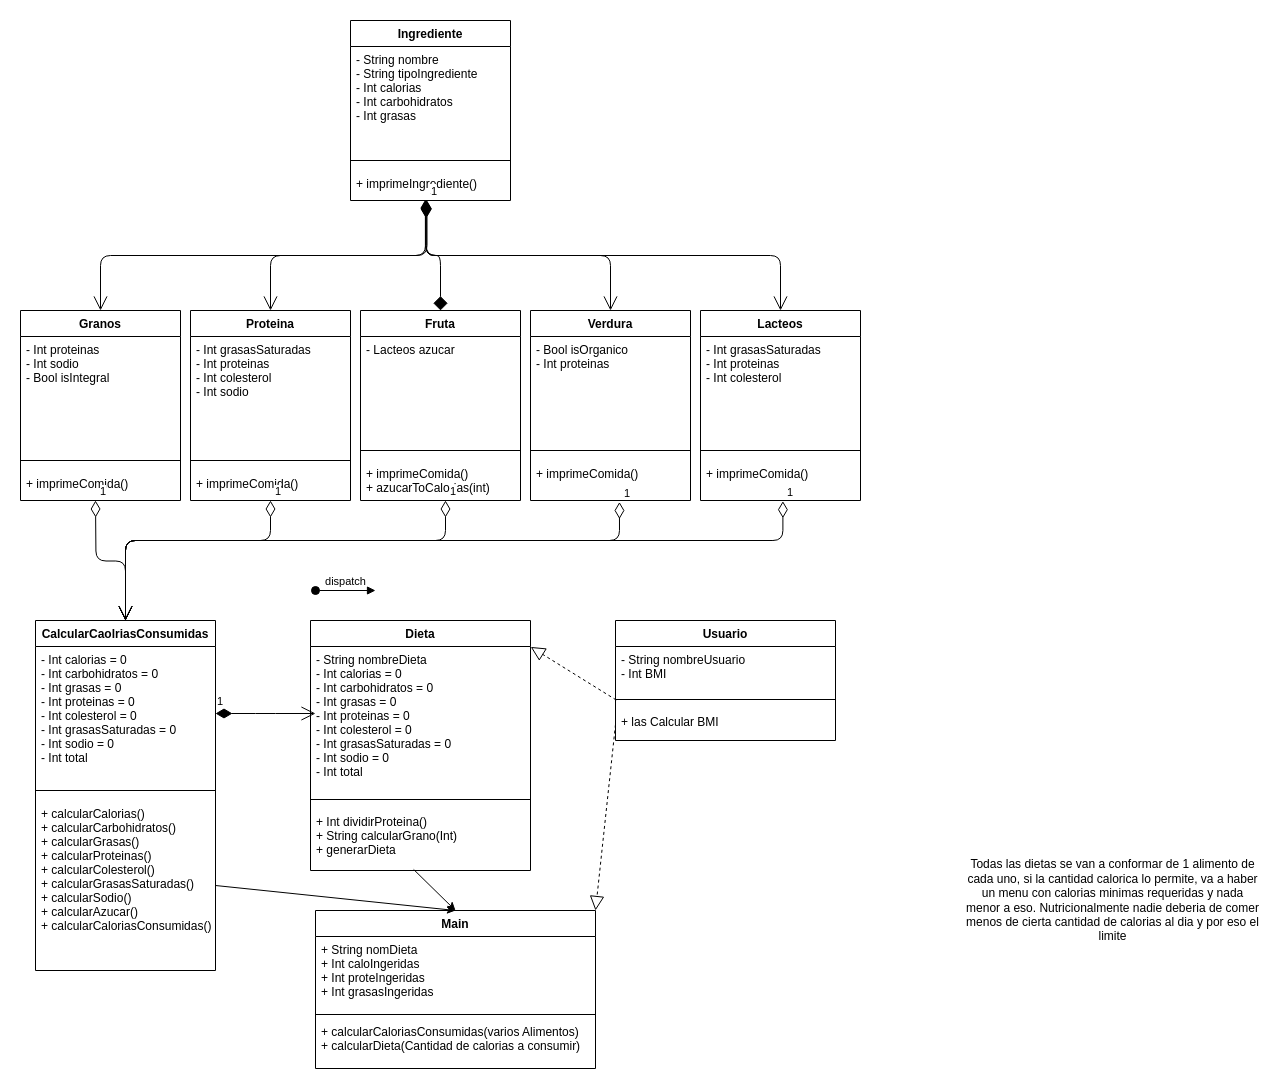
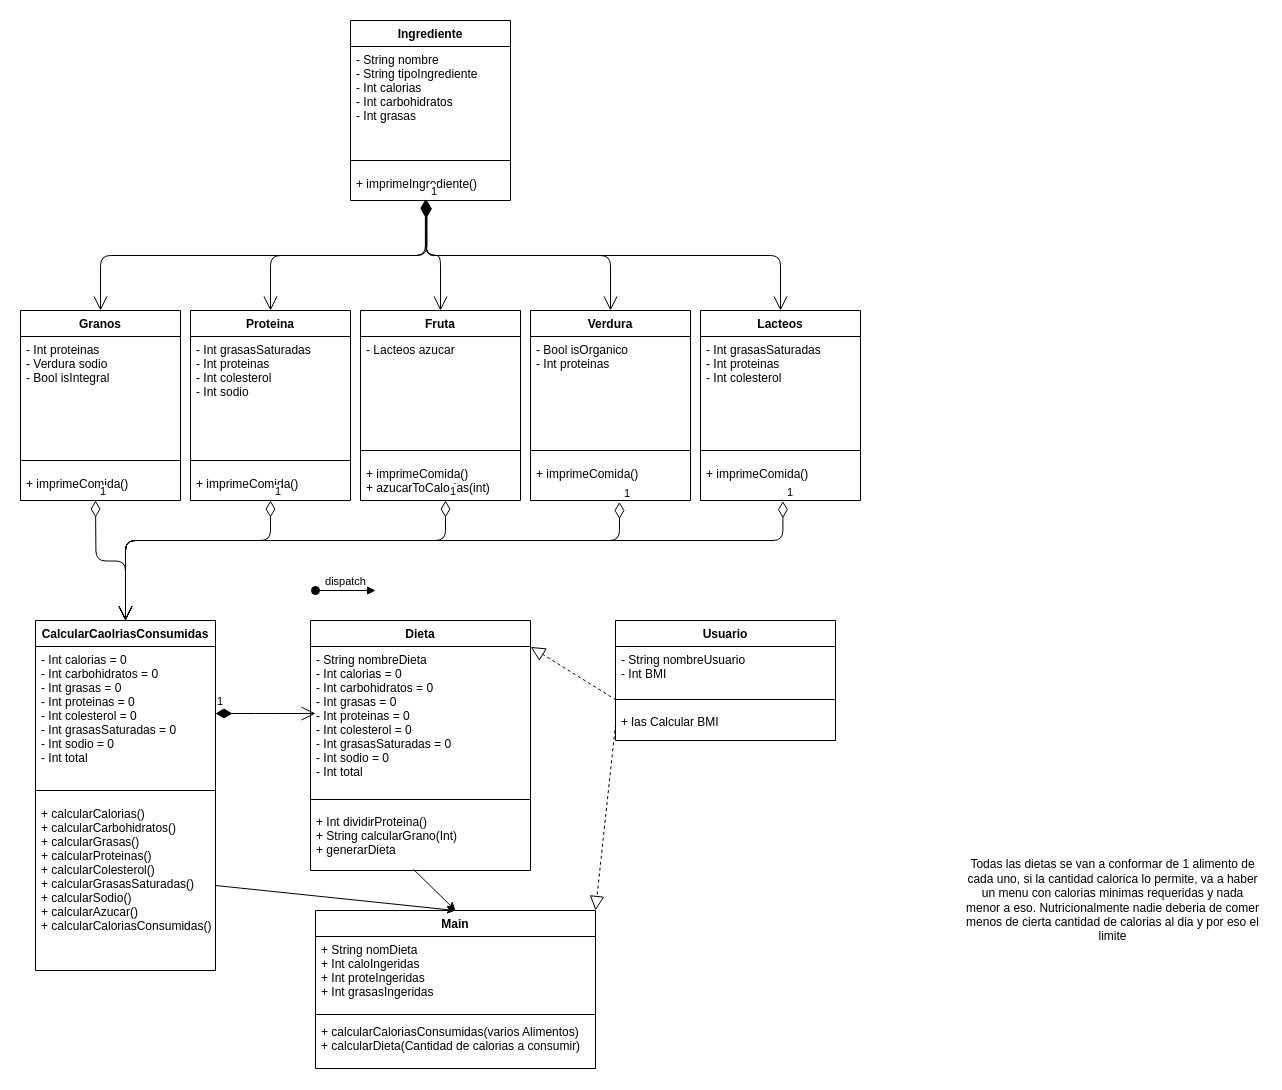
  <mxCell id="0" />
  <mxCell id="1" parent="0" />
  <mxCell id="2" value="Ingrediente" style="swimlane;fontStyle=1;align=center;verticalAlign=top;childLayout=stackLayout;horizontal=1;startSize=26;horizontalStack=0;resizeParent=1;resizeParentMax=0;resizeLast=0;collapsible=1;marginBottom=0;" parent="1" vertex="1"><mxGeometry x="350" y="20" width="160" height="180" as="geometry" /></mxCell>
  <mxCell id="3" value="- String nombre&#10;- String tipoIngrediente&#10;- Int calorias&#10;- Int carbohidratos&#10;- Int grasas" style="text;strokeColor=none;fillColor=none;align=left;verticalAlign=top;spacingLeft=4;spacingRight=4;overflow=hidden;rotatable=0;points=[[0,0.5],[1,0.5]];portConstraint=eastwest;" parent="2" vertex="1"><mxGeometry y="26" width="160" height="104" as="geometry" /></mxCell>
  <mxCell id="4" value="" style="line;strokeWidth=1;fillColor=none;align=left;verticalAlign=middle;spacingTop=-1;spacingLeft=3;spacingRight=3;rotatable=0;labelPosition=right;points=[];portConstraint=eastwest;strokeColor=inherit;" parent="2" vertex="1"><mxGeometry y="130" width="160" height="20" as="geometry" /></mxCell>
  <mxCell id="5" value="+ imprimeIngrediente()" style="text;strokeColor=none;fillColor=none;align=left;verticalAlign=top;spacingLeft=4;spacingRight=4;overflow=hidden;rotatable=0;points=[[0,0.5],[1,0.5]];portConstraint=eastwest;" parent="2" vertex="1"><mxGeometry y="150" width="160" height="30" as="geometry" /></mxCell>
  <mxCell id="6" value="Granos" style="swimlane;fontStyle=1;align=center;verticalAlign=top;childLayout=stackLayout;horizontal=1;startSize=26;horizontalStack=0;resizeParent=1;resizeParentMax=0;resizeLast=0;collapsible=1;marginBottom=0;" parent="1" vertex="1"><mxGeometry x="20" y="310" width="160" height="190" as="geometry" /></mxCell>
- <mxCell id="7" value="- Int proteinas&#10;- Int sodio&#10;- Bool isIntegral" style="text;strokeColor=none;fillColor=none;align=left;verticalAlign=top;spacingLeft=4;spacingRight=4;overflow=hidden;rotatable=0;points=[[0,0.5],[1,0.5]];portConstraint=eastwest;" parent="6" vertex="1"><mxGeometry y="26" width="160" height="114" as="geometry" /></mxCell>
+ <mxCell id="7" value="- Int proteinas&#10;- Verdura sodio&#10;- Bool isIntegral" style="text;strokeColor=none;fillColor=none;align=left;verticalAlign=top;spacingLeft=4;spacingRight=4;overflow=hidden;rotatable=0;points=[[0,0.5],[1,0.5]];portConstraint=eastwest;" parent="6" vertex="1"><mxGeometry y="26" width="160" height="114" as="geometry" /></mxCell>
  <mxCell id="8" value="" style="line;strokeWidth=1;fillColor=none;align=left;verticalAlign=middle;spacingTop=-1;spacingLeft=3;spacingRight=3;rotatable=0;labelPosition=right;points=[];portConstraint=eastwest;strokeColor=inherit;" parent="6" vertex="1"><mxGeometry y="140" width="160" height="20" as="geometry" /></mxCell>
  <mxCell id="9" value="+ imprimeComida()" style="text;strokeColor=none;fillColor=none;align=left;verticalAlign=top;spacingLeft=4;spacingRight=4;overflow=hidden;rotatable=0;points=[[0,0.5],[1,0.5]];portConstraint=eastwest;" parent="6" vertex="1"><mxGeometry y="160" width="160" height="30" as="geometry" /></mxCell>
  <mxCell id="10" value="Proteina" style="swimlane;fontStyle=1;align=center;verticalAlign=top;childLayout=stackLayout;horizontal=1;startSize=26;horizontalStack=0;resizeParent=1;resizeParentMax=0;resizeLast=0;collapsible=1;marginBottom=0;" parent="1" vertex="1"><mxGeometry x="190" y="310" width="160" height="190" as="geometry" /></mxCell>
  <mxCell id="11" value="- Int grasasSaturadas&#10;- Int proteinas&#10;- Int colesterol&#10;- Int sodio" style="text;strokeColor=none;fillColor=none;align=left;verticalAlign=top;spacingLeft=4;spacingRight=4;overflow=hidden;rotatable=0;points=[[0,0.5],[1,0.5]];portConstraint=eastwest;" parent="10" vertex="1"><mxGeometry y="26" width="160" height="114" as="geometry" /></mxCell>
  <mxCell id="12" value="" style="line;strokeWidth=1;fillColor=none;align=left;verticalAlign=middle;spacingTop=-1;spacingLeft=3;spacingRight=3;rotatable=0;labelPosition=right;points=[];portConstraint=eastwest;strokeColor=inherit;" parent="10" vertex="1"><mxGeometry y="140" width="160" height="20" as="geometry" /></mxCell>
  <mxCell id="13" value="+ imprimeComida()" style="text;strokeColor=none;fillColor=none;align=left;verticalAlign=top;spacingLeft=4;spacingRight=4;overflow=hidden;rotatable=0;points=[[0,0.5],[1,0.5]];portConstraint=eastwest;" parent="10" vertex="1"><mxGeometry y="160" width="160" height="30" as="geometry" /></mxCell>
  <mxCell id="14" value="Fruta" style="swimlane;fontStyle=1;align=center;verticalAlign=top;childLayout=stackLayout;horizontal=1;startSize=26;horizontalStack=0;resizeParent=1;resizeParentMax=0;resizeLast=0;collapsible=1;marginBottom=0;" parent="1" vertex="1"><mxGeometry x="360" y="310" width="160" height="190" as="geometry" /></mxCell>
  <mxCell id="15" value="- Lacteos azucar" style="text;strokeColor=none;fillColor=none;align=left;verticalAlign=top;spacingLeft=4;spacingRight=4;overflow=hidden;rotatable=0;points=[[0,0.5],[1,0.5]];portConstraint=eastwest;" parent="14" vertex="1"><mxGeometry y="26" width="160" height="104" as="geometry" /></mxCell>
  <mxCell id="16" value="" style="line;strokeWidth=1;fillColor=none;align=left;verticalAlign=middle;spacingTop=-1;spacingLeft=3;spacingRight=3;rotatable=0;labelPosition=right;points=[];portConstraint=eastwest;strokeColor=inherit;" parent="14" vertex="1"><mxGeometry y="130" width="160" height="20" as="geometry" /></mxCell>
  <mxCell id="17" value="+ imprimeComida()&#10;+ azucarToCalorias(int)" style="text;strokeColor=none;fillColor=none;align=left;verticalAlign=top;spacingLeft=4;spacingRight=4;overflow=hidden;rotatable=0;points=[[0,0.5],[1,0.5]];portConstraint=eastwest;" parent="14" vertex="1"><mxGeometry y="150" width="160" height="40" as="geometry" /></mxCell>
  <mxCell id="18" value="Verdura" style="swimlane;fontStyle=1;align=center;verticalAlign=top;childLayout=stackLayout;horizontal=1;startSize=26;horizontalStack=0;resizeParent=1;resizeParentMax=0;resizeLast=0;collapsible=1;marginBottom=0;" parent="1" vertex="1"><mxGeometry x="530" y="310" width="160" height="190" as="geometry" /></mxCell>
  <mxCell id="19" value="- Bool isOrganico&#10;- Int proteinas&#10;&#10;" style="text;strokeColor=none;fillColor=none;align=left;verticalAlign=top;spacingLeft=4;spacingRight=4;overflow=hidden;rotatable=0;points=[[0,0.5],[1,0.5]];portConstraint=eastwest;" parent="18" vertex="1"><mxGeometry y="26" width="160" height="104" as="geometry" /></mxCell>
  <mxCell id="20" value="" style="line;strokeWidth=1;fillColor=none;align=left;verticalAlign=middle;spacingTop=-1;spacingLeft=3;spacingRight=3;rotatable=0;labelPosition=right;points=[];portConstraint=eastwest;strokeColor=inherit;" parent="18" vertex="1"><mxGeometry y="130" width="160" height="20" as="geometry" /></mxCell>
  <mxCell id="21" value="+ imprimeComida()" style="text;strokeColor=none;fillColor=none;align=left;verticalAlign=top;spacingLeft=4;spacingRight=4;overflow=hidden;rotatable=0;points=[[0,0.5],[1,0.5]];portConstraint=eastwest;" parent="18" vertex="1"><mxGeometry y="150" width="160" height="40" as="geometry" /></mxCell>
  <mxCell id="22" value="Lacteos" style="swimlane;fontStyle=1;align=center;verticalAlign=top;childLayout=stackLayout;horizontal=1;startSize=26;horizontalStack=0;resizeParent=1;resizeParentMax=0;resizeLast=0;collapsible=1;marginBottom=0;" parent="1" vertex="1"><mxGeometry x="700" y="310" width="160" height="190" as="geometry" /></mxCell>
  <mxCell id="23" value="- Int grasasSaturadas&#10;- Int proteinas&#10;- Int colesterol" style="text;strokeColor=none;fillColor=none;align=left;verticalAlign=top;spacingLeft=4;spacingRight=4;overflow=hidden;rotatable=0;points=[[0,0.5],[1,0.5]];portConstraint=eastwest;" parent="22" vertex="1"><mxGeometry y="26" width="160" height="104" as="geometry" /></mxCell>
  <mxCell id="24" value="" style="line;strokeWidth=1;fillColor=none;align=left;verticalAlign=middle;spacingTop=-1;spacingLeft=3;spacingRight=3;rotatable=0;labelPosition=right;points=[];portConstraint=eastwest;strokeColor=inherit;" parent="22" vertex="1"><mxGeometry y="130" width="160" height="20" as="geometry" /></mxCell>
  <mxCell id="25" value="+ imprimeComida()&#10;" style="text;strokeColor=none;fillColor=none;align=left;verticalAlign=top;spacingLeft=4;spacingRight=4;overflow=hidden;rotatable=0;points=[[0,0.5],[1,0.5]];portConstraint=eastwest;" parent="22" vertex="1"><mxGeometry y="150" width="160" height="40" as="geometry" /></mxCell>
  <mxCell id="26" value="Main" style="swimlane;fontStyle=1;align=center;verticalAlign=top;childLayout=stackLayout;horizontal=1;startSize=26;horizontalStack=0;resizeParent=1;resizeParentMax=0;resizeLast=0;collapsible=1;marginBottom=0;" parent="1" vertex="1"><mxGeometry x="315" y="910" width="280" height="158" as="geometry" /></mxCell>
  <mxCell id="27" value="+ String nomDieta&#10;+ Int caloIngeridas&#10;+ Int proteIngeridas&#10;+ Int grasasIngeridas" style="text;strokeColor=none;fillColor=none;align=left;verticalAlign=top;spacingLeft=4;spacingRight=4;overflow=hidden;rotatable=0;points=[[0,0.5],[1,0.5]];portConstraint=eastwest;" parent="26" vertex="1"><mxGeometry y="26" width="280" height="74" as="geometry" /></mxCell>
  <mxCell id="28" value="" style="line;strokeWidth=1;fillColor=none;align=left;verticalAlign=middle;spacingTop=-1;spacingLeft=3;spacingRight=3;rotatable=0;labelPosition=right;points=[];portConstraint=eastwest;strokeColor=inherit;" parent="26" vertex="1"><mxGeometry y="100" width="280" height="8" as="geometry" /></mxCell>
  <mxCell id="29" value="+ calcularCaloriasConsumidas(varios Alimentos)&#10;+ calcularDieta(Cantidad de calorias a consumir)" style="text;strokeColor=none;fillColor=none;align=left;verticalAlign=top;spacingLeft=4;spacingRight=4;overflow=hidden;rotatable=0;points=[[0,0.5],[1,0.5]];portConstraint=eastwest;" parent="26" vertex="1"><mxGeometry y="108" width="280" height="50" as="geometry" /></mxCell>
  <mxCell id="30" value="CalcularCaolriasConsumidas" style="swimlane;fontStyle=1;align=center;verticalAlign=top;childLayout=stackLayout;horizontal=1;startSize=26;horizontalStack=0;resizeParent=1;resizeParentMax=0;resizeLast=0;collapsible=1;marginBottom=0;" parent="1" vertex="1"><mxGeometry x="35" y="620" width="180" height="350" as="geometry" /></mxCell>
  <mxCell id="31" value="- Int calorias = 0&#10;- Int carbohidratos = 0&#10;- Int grasas = 0&#10;- Int proteinas = 0&#10;- Int colesterol = 0&#10;- Int grasasSaturadas = 0&#10;- Int sodio = 0&#10;- Int total" style="text;strokeColor=none;fillColor=none;align=left;verticalAlign=top;spacingLeft=4;spacingRight=4;overflow=hidden;rotatable=0;points=[[0,0.5],[1,0.5]];portConstraint=eastwest;" parent="30" vertex="1"><mxGeometry y="26" width="180" height="134" as="geometry" /></mxCell>
  <mxCell id="32" value="" style="line;strokeWidth=1;fillColor=none;align=left;verticalAlign=middle;spacingTop=-1;spacingLeft=3;spacingRight=3;rotatable=0;labelPosition=right;points=[];portConstraint=eastwest;strokeColor=inherit;" parent="30" vertex="1"><mxGeometry y="160" width="180" height="20" as="geometry" /></mxCell>
  <mxCell id="33" value="+ calcularCalorias()&#10;+ calcularCarbohidratos()&#10;+ calcularGrasas()&#10;+ calcularProteinas()&#10;+ calcularColesterol()&#10;+ calcularGrasasSaturadas()&#10;+ calcularSodio()&#10;+ calcularAzucar()&#10;+ calcularCaloriasConsumidas()" style="text;strokeColor=none;fillColor=none;align=left;verticalAlign=top;spacingLeft=4;spacingRight=4;overflow=hidden;rotatable=0;points=[[0,0.5],[1,0.5]];portConstraint=eastwest;" parent="30" vertex="1"><mxGeometry y="180" width="180" height="170" as="geometry" /></mxCell>
  <mxCell id="34" value="Dieta" style="swimlane;fontStyle=1;align=center;verticalAlign=top;childLayout=stackLayout;horizontal=1;startSize=26;horizontalStack=0;resizeParent=1;resizeParentMax=0;resizeLast=0;collapsible=1;marginBottom=0;" parent="1" vertex="1"><mxGeometry x="310" y="620" width="220" height="250" as="geometry" /></mxCell>
  <mxCell id="35" value="- String nombreDieta&#10;- Int calorias = 0&#10;- Int carbohidratos = 0&#10;- Int grasas = 0&#10;- Int proteinas = 0&#10;- Int colesterol = 0&#10;- Int grasasSaturadas = 0&#10;- Int sodio = 0&#10;- Int total" style="text;strokeColor=none;fillColor=none;align=left;verticalAlign=top;spacingLeft=4;spacingRight=4;overflow=hidden;rotatable=0;points=[[0,0.5],[1,0.5]];portConstraint=eastwest;" parent="34" vertex="1"><mxGeometry y="26" width="220" height="144" as="geometry" /></mxCell>
  <mxCell id="36" value="" style="line;strokeWidth=1;fillColor=none;align=left;verticalAlign=middle;spacingTop=-1;spacingLeft=3;spacingRight=3;rotatable=0;labelPosition=right;points=[];portConstraint=eastwest;strokeColor=inherit;" parent="34" vertex="1"><mxGeometry y="170" width="220" height="18" as="geometry" /></mxCell>
  <mxCell id="37" value="+ Int dividirProteina()&#10;+ String calcularGrano(Int)&#10;+ generarDieta" style="text;strokeColor=none;fillColor=none;align=left;verticalAlign=top;spacingLeft=4;spacingRight=4;overflow=hidden;rotatable=0;points=[[0,0.5],[1,0.5]];portConstraint=eastwest;" parent="34" vertex="1"><mxGeometry y="188" width="220" height="62" as="geometry" /></mxCell>
  <mxCell id="38" value="Todas las dietas se van a conformar de 1 alimento de cada uno, si la cantidad calorica lo permite, va a haber un menu con calorias minimas requeridas y nada menor a eso. Nutricionalmente nadie deberia de comer menos de cierta cantidad de calorias al dia y por eso el limite" style="text;html=1;strokeColor=none;fillColor=none;align=center;verticalAlign=middle;whiteSpace=wrap;rounded=0;" parent="1" vertex="1"><mxGeometry x="965" y="840" width="295" height="120" as="geometry" /></mxCell>
  <mxCell id="39" value="1" style="endArrow=open;html=1;endSize=12;startArrow=diamondThin;startSize=14;startFill=0;edgeStyle=orthogonalEdgeStyle;align=left;verticalAlign=bottom;entryX=0.5;entryY=0;entryDx=0;entryDy=0;" parent="1" target="30" edge="1"><mxGeometry x="-1" y="3" relative="1" as="geometry"><mxPoint x="95" y="500" as="sourcePoint" /><mxPoint x="515" y="490" as="targetPoint" /></mxGeometry></mxCell>
  <mxCell id="40" value="1" style="endArrow=open;html=1;endSize=12;startArrow=diamondThin;startSize=14;startFill=0;edgeStyle=orthogonalEdgeStyle;align=left;verticalAlign=bottom;entryX=0.5;entryY=0;entryDx=0;entryDy=0;" parent="1" source="17" target="30" edge="1"><mxGeometry x="-1" y="3" relative="1" as="geometry"><mxPoint x="445" y="480" as="sourcePoint" /><mxPoint x="515" y="490" as="targetPoint" /><Array as="points"><mxPoint x="445" y="540" /><mxPoint x="125" y="540" /></Array></mxGeometry></mxCell>
  <mxCell id="41" value="1" style="endArrow=open;html=1;endSize=12;startArrow=diamondThin;startSize=14;startFill=0;edgeStyle=orthogonalEdgeStyle;align=left;verticalAlign=bottom;" parent="1" source="13" edge="1"><mxGeometry x="-1" y="3" relative="1" as="geometry"><mxPoint x="265" y="520" as="sourcePoint" /><mxPoint x="125" y="620" as="targetPoint" /><Array as="points"><mxPoint x="270" y="540" /></Array></mxGeometry></mxCell>
  <mxCell id="42" value="1" style="endArrow=open;html=1;endSize=12;startArrow=diamondThin;startSize=14;startFill=0;edgeStyle=orthogonalEdgeStyle;align=left;verticalAlign=bottom;exitX=0.556;exitY=1.038;exitDx=0;exitDy=0;exitPerimeter=0;" parent="1" source="21" edge="1"><mxGeometry x="-1" y="3" relative="1" as="geometry"><mxPoint x="355" y="490" as="sourcePoint" /><mxPoint x="125" y="620" as="targetPoint" /><Array as="points"><mxPoint x="619" y="540" /><mxPoint x="125" y="540" /></Array></mxGeometry></mxCell>
  <mxCell id="43" value="1" style="endArrow=open;html=1;endSize=12;startArrow=diamondThin;startSize=14;startFill=0;edgeStyle=orthogonalEdgeStyle;align=left;verticalAlign=bottom;exitX=0.515;exitY=1.017;exitDx=0;exitDy=0;exitPerimeter=0;" parent="1" source="25" edge="1"><mxGeometry x="-1" y="3" relative="1" as="geometry"><mxPoint x="355" y="490" as="sourcePoint" /><mxPoint x="125" y="620" as="targetPoint" /><Array as="points"><mxPoint x="782" y="540" /><mxPoint x="125" y="540" /></Array></mxGeometry></mxCell>
  <mxCell id="44" value="1" style="endArrow=open;html=1;endSize=12;startArrow=diamondThin;startSize=14;startFill=1;edgeStyle=orthogonalEdgeStyle;align=left;verticalAlign=bottom;entryX=0.5;entryY=0;entryDx=0;entryDy=0;exitX=0.469;exitY=1;exitDx=0;exitDy=0;exitPerimeter=0;" parent="1" source="5" target="10" edge="1"><mxGeometry x="-1" y="3" relative="1" as="geometry"><mxPoint x="205" y="220" as="sourcePoint" /><mxPoint x="365" y="220" as="targetPoint" /></mxGeometry></mxCell>
- <mxCell id="45" value="1" style="endArrow=diamond;html=1;endSize=12;startArrow=diamondThin;startSize=14;startFill=1;edgeStyle=orthogonalEdgeStyle;align=left;verticalAlign=bottom;entryX=0.5;entryY=0;entryDx=0;entryDy=0;exitX=0.473;exitY=0.995;exitDx=0;exitDy=0;exitPerimeter=0;" parent="1" source="5" target="14" edge="1"><mxGeometry x="-1" y="3" relative="1" as="geometry"><mxPoint x="435.04" y="210" as="sourcePoint" /><mxPoint x="280" y="320" as="targetPoint" /></mxGeometry></mxCell>
+ <mxCell id="45" value="1" style="endArrow=open;html=1;endSize=12;startArrow=diamondThin;startSize=14;startFill=1;edgeStyle=orthogonalEdgeStyle;align=left;verticalAlign=bottom;entryX=0.5;entryY=0;entryDx=0;entryDy=0;exitX=0.473;exitY=0.995;exitDx=0;exitDy=0;exitPerimeter=0;" parent="1" source="5" target="14" edge="1"><mxGeometry x="-1" y="3" relative="1" as="geometry"><mxPoint x="435.04" y="210" as="sourcePoint" /><mxPoint x="280" y="320" as="targetPoint" /></mxGeometry></mxCell>
  <mxCell id="46" value="1" style="endArrow=open;html=1;endSize=12;startArrow=diamondThin;startSize=14;startFill=1;edgeStyle=orthogonalEdgeStyle;align=left;verticalAlign=bottom;entryX=0.5;entryY=0;entryDx=0;entryDy=0;exitX=0.468;exitY=0.967;exitDx=0;exitDy=0;exitPerimeter=0;" parent="1" source="5" target="18" edge="1"><mxGeometry x="-1" y="3" relative="1" as="geometry"><mxPoint x="435.68" y="209.85" as="sourcePoint" /><mxPoint x="450" y="320" as="targetPoint" /></mxGeometry></mxCell>
  <mxCell id="47" value="1" style="endArrow=open;html=1;endSize=12;startArrow=diamondThin;startSize=14;startFill=1;edgeStyle=orthogonalEdgeStyle;align=left;verticalAlign=bottom;entryX=0.5;entryY=0;entryDx=0;entryDy=0;exitX=0.473;exitY=0.995;exitDx=0;exitDy=0;exitPerimeter=0;" parent="1" source="5" target="22" edge="1"><mxGeometry x="-1" y="3" relative="1" as="geometry"><mxPoint x="434.88" y="209.01" as="sourcePoint" /><mxPoint x="620" y="320" as="targetPoint" /></mxGeometry></mxCell>
  <mxCell id="48" value="1" style="endArrow=open;html=1;endSize=12;startArrow=diamondThin;startSize=14;startFill=1;edgeStyle=orthogonalEdgeStyle;align=left;verticalAlign=bottom;entryX=0.5;entryY=0;entryDx=0;entryDy=0;exitX=0.478;exitY=0.995;exitDx=0;exitDy=0;exitPerimeter=0;" parent="1" source="5" target="6" edge="1"><mxGeometry x="-1" y="3" relative="1" as="geometry"><mxPoint x="425" y="220" as="sourcePoint" /><mxPoint x="790" y="320" as="targetPoint" /></mxGeometry></mxCell>
  <mxCell id="49" value="1" style="endArrow=open;html=1;endSize=12;startArrow=diamondThin;startSize=14;startFill=1;edgeStyle=orthogonalEdgeStyle;align=left;verticalAlign=bottom;exitX=1;exitY=0.5;exitDx=0;exitDy=0;" parent="1" source="31" edge="1"><mxGeometry x="-1" y="3" relative="1" as="geometry"><mxPoint x="615" y="840" as="sourcePoint" /><mxPoint x="315" y="713" as="targetPoint" /></mxGeometry></mxCell>
  <mxCell id="50" value="" style="endArrow=classic;html=1;exitX=1;exitY=0.5;exitDx=0;exitDy=0;entryX=0.5;entryY=0;entryDx=0;entryDy=0;" parent="1" source="33" target="26" edge="1"><mxGeometry width="50" height="50" relative="1" as="geometry"><mxPoint x="255" y="830" as="sourcePoint" /><mxPoint x="305" y="780" as="targetPoint" /></mxGeometry></mxCell>
  <mxCell id="51" value="" style="endArrow=classic;html=1;exitX=0.469;exitY=0.984;exitDx=0;exitDy=0;exitPerimeter=0;entryX=0.5;entryY=0;entryDx=0;entryDy=0;" parent="1" source="37" target="26" edge="1"><mxGeometry width="50" height="50" relative="1" as="geometry"><mxPoint x="255" y="830" as="sourcePoint" /><mxPoint x="305" y="780" as="targetPoint" /></mxGeometry></mxCell>
  <mxCell id="52" value="dispatch" style="html=1;verticalAlign=bottom;startArrow=oval;startFill=1;endArrow=block;startSize=8;" parent="1" edge="1"><mxGeometry width="60" relative="1" as="geometry"><mxPoint x="315" y="590" as="sourcePoint" /><mxPoint x="375" y="590" as="targetPoint" /></mxGeometry></mxCell>
  <mxCell id="53" value="Usuario" style="swimlane;fontStyle=1;align=center;verticalAlign=top;childLayout=stackLayout;horizontal=1;startSize=26;horizontalStack=0;resizeParent=1;resizeParentMax=0;resizeLast=0;collapsible=1;marginBottom=0;" parent="1" vertex="1"><mxGeometry x="615" y="620" width="220" height="120" as="geometry" /></mxCell>
  <mxCell id="54" value="- String nombreUsuario&#10;- Int BMI " style="text;strokeColor=none;fillColor=none;align=left;verticalAlign=top;spacingLeft=4;spacingRight=4;overflow=hidden;rotatable=0;points=[[0,0.5],[1,0.5]];portConstraint=eastwest;" parent="53" vertex="1"><mxGeometry y="26" width="220" height="44" as="geometry" /></mxCell>
  <mxCell id="55" value="" style="line;strokeWidth=1;fillColor=none;align=left;verticalAlign=middle;spacingTop=-1;spacingLeft=3;spacingRight=3;rotatable=0;labelPosition=right;points=[];portConstraint=eastwest;strokeColor=inherit;" parent="53" vertex="1"><mxGeometry y="70" width="220" height="18" as="geometry" /></mxCell>
  <mxCell id="56" value="+ las Calcular BMI" style="text;strokeColor=none;fillColor=none;align=left;verticalAlign=top;spacingLeft=4;spacingRight=4;overflow=hidden;rotatable=0;points=[[0,0.5],[1,0.5]];portConstraint=eastwest;" parent="53" vertex="1"><mxGeometry y="88" width="220" height="32" as="geometry" /></mxCell>
  <mxCell id="57" value="" style="endArrow=block;dashed=1;endFill=0;endSize=12;html=1;entryX=1.001;entryY=0.003;entryDx=0;entryDy=0;entryPerimeter=0;exitX=0.003;exitY=0.526;exitDx=0;exitDy=0;exitPerimeter=0;" edge="1" parent="1" source="55" target="35"><mxGeometry width="160" relative="1" as="geometry"><mxPoint x="615" y="700" as="sourcePoint" /><mxPoint x="575" y="500" as="targetPoint" /></mxGeometry></mxCell>
  <mxCell id="58" value="" style="endArrow=block;dashed=1;endFill=0;endSize=12;html=1;entryX=1;entryY=0;entryDx=0;entryDy=0;exitX=0;exitY=0.5;exitDx=0;exitDy=0;" edge="1" parent="1" source="56" target="26"><mxGeometry width="160" relative="1" as="geometry"><mxPoint x="625.66" y="709.468" as="sourcePoint" /><mxPoint x="540.22" y="656.432" as="targetPoint" /></mxGeometry></mxCell>
